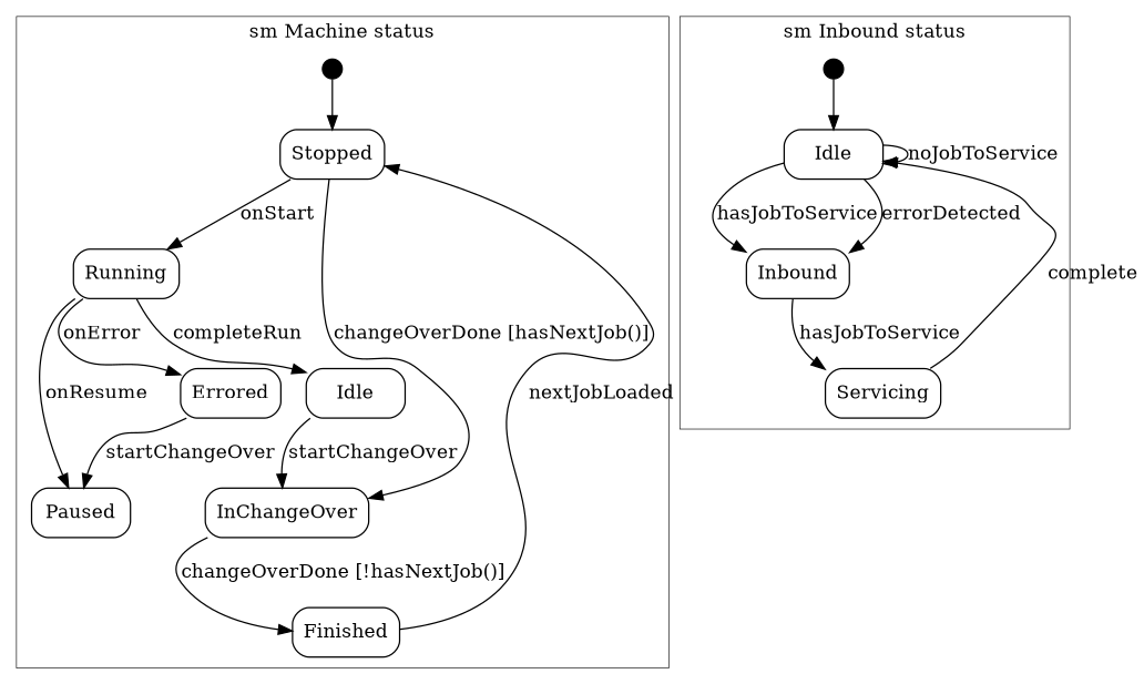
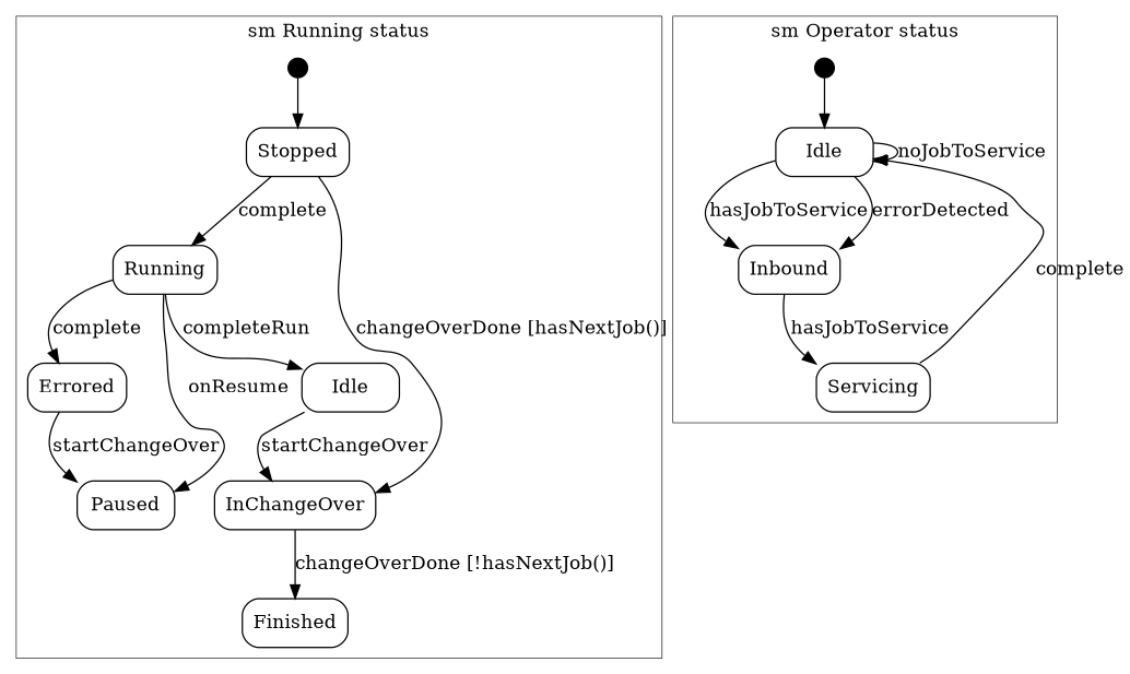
  digraph {
    compound=true
    node [fillcolor=black shape=rectangle style=rounded]
    start_Machine_status [shape=point width=0.2]
    n2 [label=Stopped width=1]
    n3 [label=Running width=1]
    n4 [label=Idle width=1]
    n5 [label=InChangeOver width=1]
    n6 [label=Finished width=1]
    n7 [label=Errored width=1]
    n8 [label=Paused width=1]
    start_Operator_status [shape=point width=0.2]
    n10 [label=Idle width=1]
    n11 [label=Inbound width=1]
    n12 [label=Servicing width=1]
    subgraph cluster_1 {
-     label="sm Machine status"
+     label="sm Running status"
      penwidth=0.5
      start_Machine_status
      n2
      n3
      n4
      n5
      n6
      n7
      n8
    }
    subgraph cluster_2 {
-     label="sm Inbound status"
+     label="sm Operator status"
      penwidth=0.5
      start_Operator_status
      n10
      n11
      n12
    }
    start_Machine_status -> n2
-   n2 -> n3 [label=onStart]
+   n2 -> n3 [label=complete]
    n2 -> n5 [label="changeOverDone [hasNextJob()]"]
    n3 -> n4 [label=completeRun]
-   n3 -> n7 [label=onError]
+   n3 -> n7 [label=complete]
    n3 -> n8 [label=onResume]
    n4 -> n5 [label=startChangeOver]
    n5 -> n6 [label="changeOverDone [!hasNextJob()]"]
-   n6 -> n2 [label=nextJobLoaded]
    n7 -> n8 [label=startChangeOver]
    start_Operator_status -> n10
    n10 -> n10 [label=noJobToService]
    n10 -> n11 [label=hasJobToService]
    n10 -> n11 [label=errorDetected]
    n11 -> n12 [label=hasJobToService]
    n12 -> n10 [label=complete]
  }
